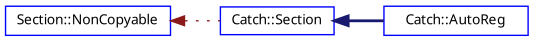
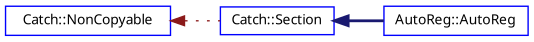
  digraph {
    fontname="Noto Sans"
    rankdir=LR
    node [color=blue fillcolor=white fontname="Noto Sans" fontsize=10 shape=record style=filled]
    edge [dir=back fontname="Noto Sans" fontsize=10 labelfontname=Helvetica labelfontsize=10]
-   n1 [height=0.2 label="Section::NonCopyable" width=0.4]
+   n1 [height=0.2 label="Catch::NonCopyable" width=0.4]
    n2 [height=0.2 label="Catch::Section" width=0.4]
-   n3 [height=0.2 label="Catch::AutoReg" width=0.4]
+   n3 [height=0.2 label="AutoReg::AutoReg" width=0.4]
    n1 -> n2 [color=firebrick4 style=dotted]
    n2 -> n3 [color=midnightblue style=bold]
  }
